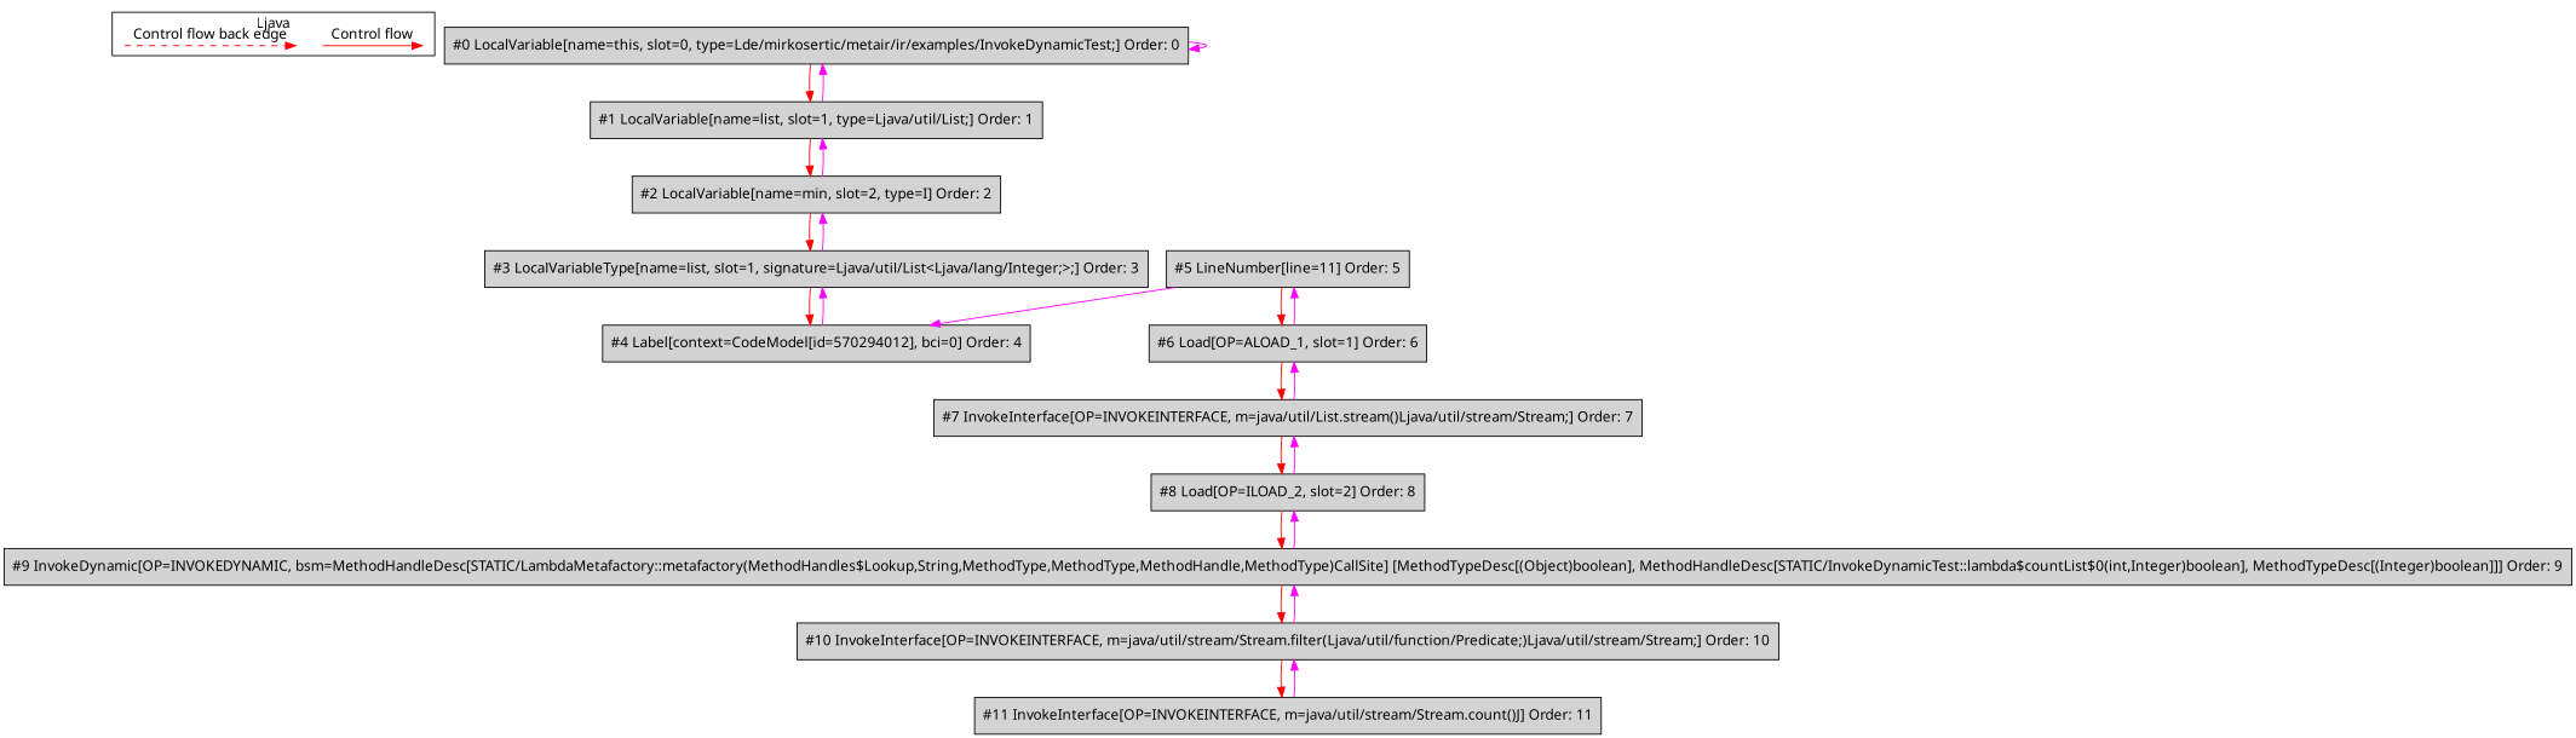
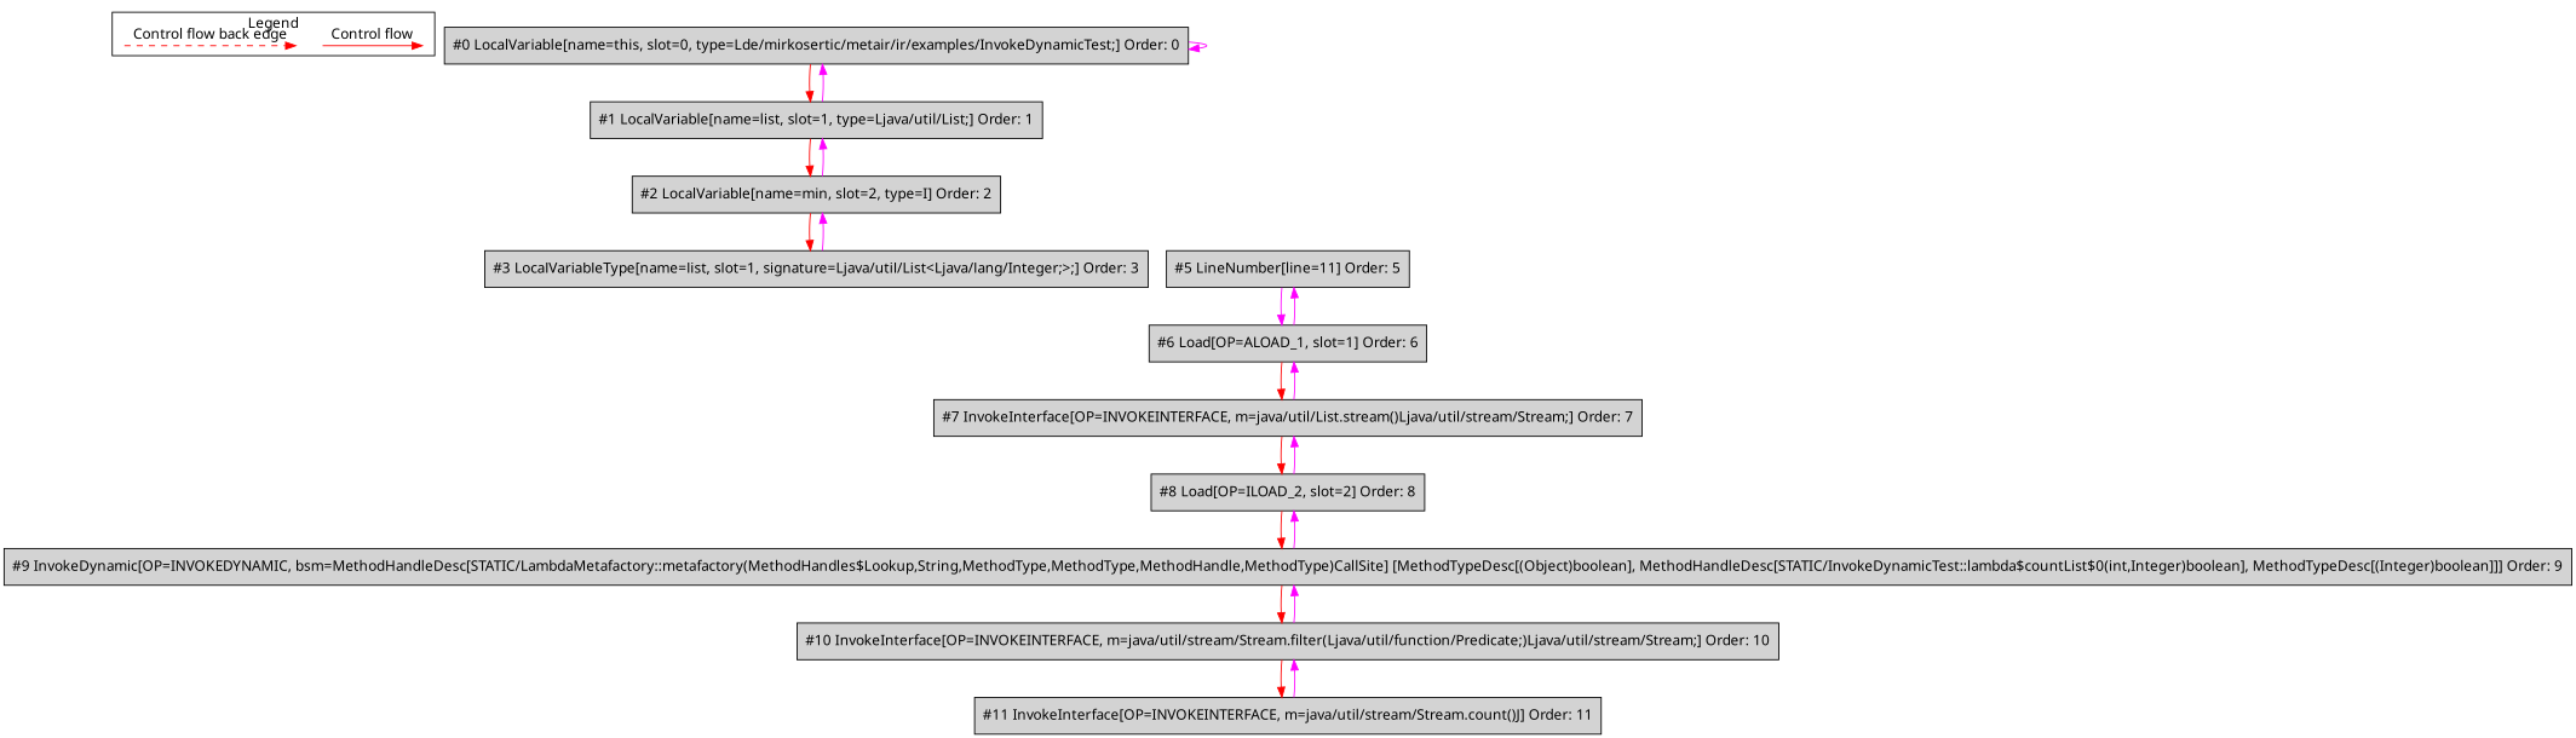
  digraph {
    fontname="Noto Sans"
    ordering=in
    node [fontname="Noto Sans" shape=box style=filled fillcolor=lightgrey]
    edge [color=red fontname="Noto Sans"]
    c0 [shape=point style=invis fillcolor=""]
    c1 [shape=point style=invis fillcolor=""]
    c2 [shape=point style=invis fillcolor=""]
    c3 [shape=point style=invis fillcolor=""]
    n5 [label="#0 LocalVariable[name=this, slot=0, type=Lde/mirkosertic/metair/ir/examples/InvokeDynamicTest;] Order: 0"]
    n6 [label="#1 LocalVariable[name=list, slot=1, type=Ljava/util/List;] Order: 1"]
    n7 [label="#2 LocalVariable[name=min, slot=2, type=I] Order: 2"]
    n8 [label="#3 LocalVariableType[name=list, slot=1, signature=Ljava/util/List<Ljava/lang/Integer;>;] Order: 3"]
-   n9 [label="#4 Label[context=CodeModel[id=570294012], bci=0] Order: 4"]
    n10 [label="#5 LineNumber[line=11] Order: 5"]
    n11 [label="#6 Load[OP=ALOAD_1, slot=1] Order: 6"]
    n12 [label="#7 InvokeInterface[OP=INVOKEINTERFACE, m=java/util/List.stream()Ljava/util/stream/Stream;] Order: 7"]
    n13 [label="#8 Load[OP=ILOAD_2, slot=2] Order: 8"]
    n14 [label="#9 InvokeDynamic[OP=INVOKEDYNAMIC, bsm=MethodHandleDesc[STATIC/LambdaMetafactory::metafactory(MethodHandles$Lookup,String,MethodType,MethodType,MethodHandle,MethodType)CallSite] [MethodTypeDesc[(Object)boolean], MethodHandleDesc[STATIC/InvokeDynamicTest::lambda$countList$0(int,Integer)boolean], MethodTypeDesc[(Integer)boolean]]] Order: 9"]
    n15 [label="#10 InvokeInterface[OP=INVOKEINTERFACE, m=java/util/stream/Stream.filter(Ljava/util/function/Predicate;)Ljava/util/stream/Stream;] Order: 10"]
    n16 [label="#11 InvokeInterface[OP=INVOKEINTERFACE, m=java/util/stream/Stream.count()J] Order: 11"]
    subgraph cluster_1 {
-     label=Ljava
+     label=Legend
      subgraph sub_2 {
        label=Legend
        rank=same
        c0
        c1
        c2
        c3
      }
    }
    c0 -> c1 [label="Control flow" style=solid]
    c2 -> c3 [label="Control flow back edge" style=dashed]
    n5 -> n5 [color=fuchsia]
    n5 -> n6
    n6 -> n5 [color=fuchsia]
    n6 -> n7
    n7 -> n6 [color=fuchsia]
    n7 -> n8
    n8 -> n7 [color=fuchsia]
-   n8 -> n9
-   n9 -> n8 [color=fuchsia]
-   n10 -> n9 [color=fuchsia]
-   n10 -> n11
+   n10 -> n11 [color=fuchsia]
    n11 -> n10 [color=fuchsia]
    n11 -> n12
    n12 -> n11 [color=fuchsia]
    n12 -> n13
    n13 -> n12 [color=fuchsia]
    n13 -> n14
    n14 -> n13 [color=fuchsia]
    n14 -> n15
    n15 -> n14 [color=fuchsia]
    n15 -> n16
    n16 -> n15 [color=fuchsia]
  }
